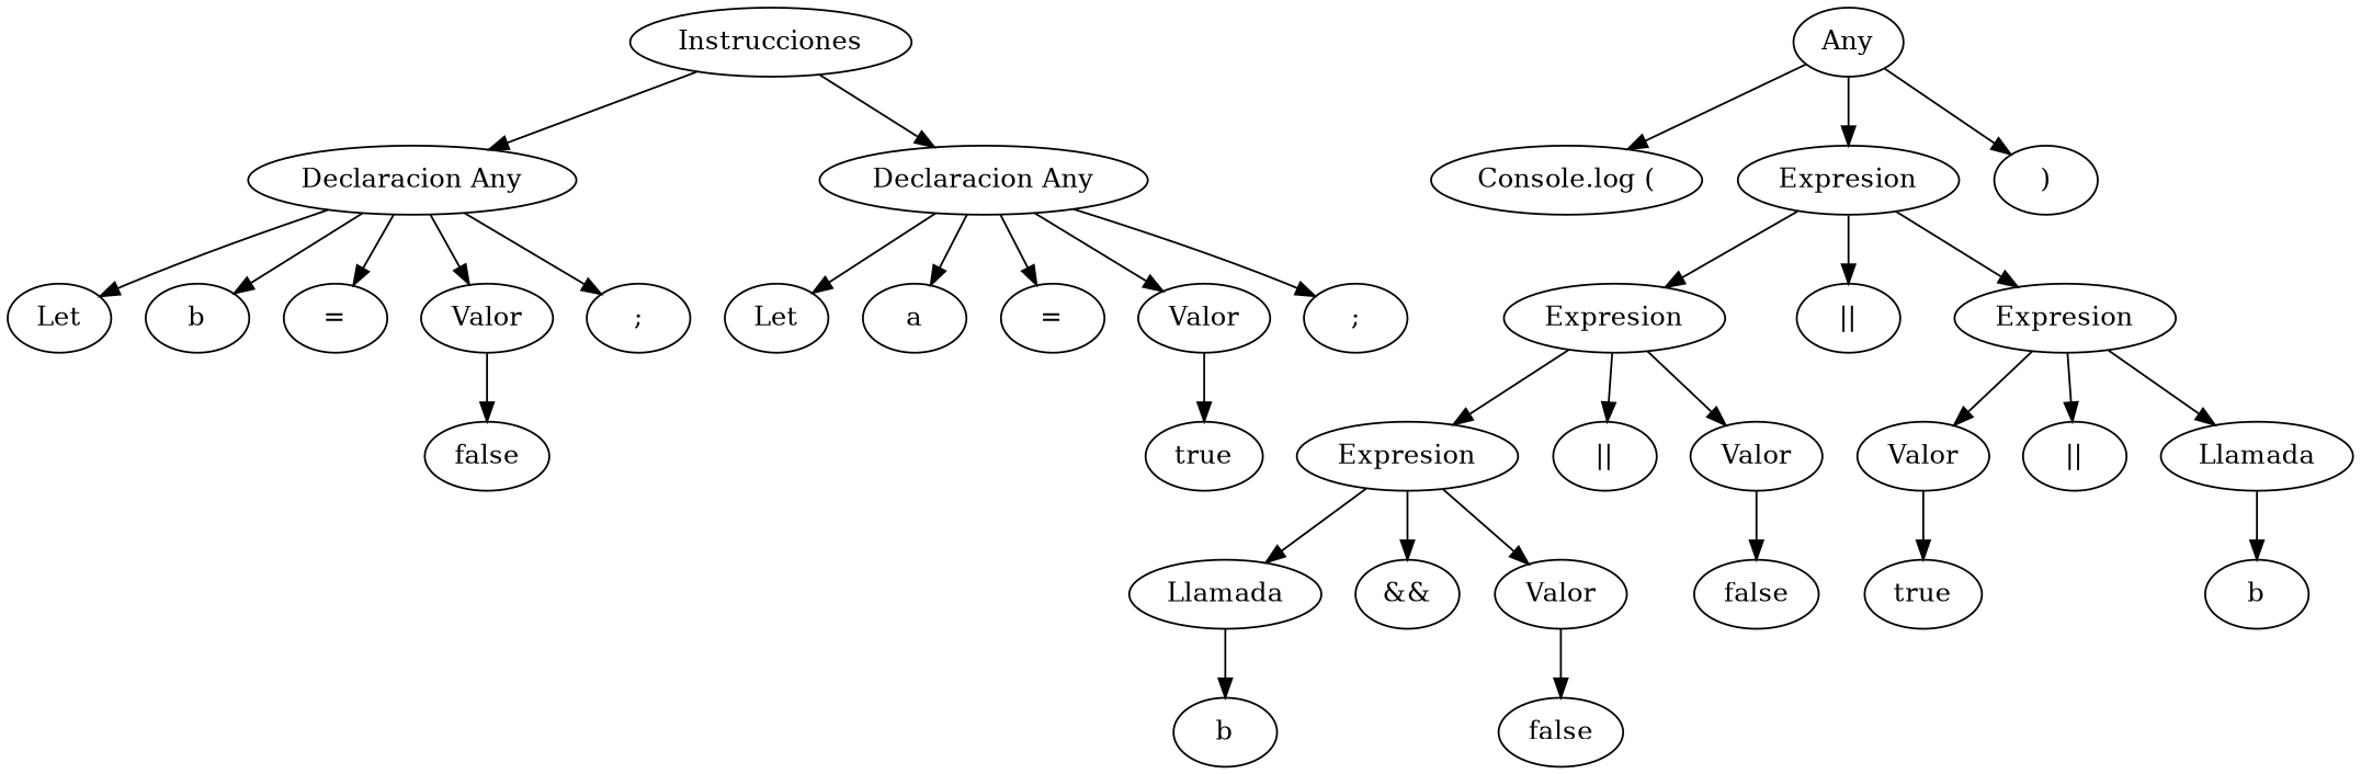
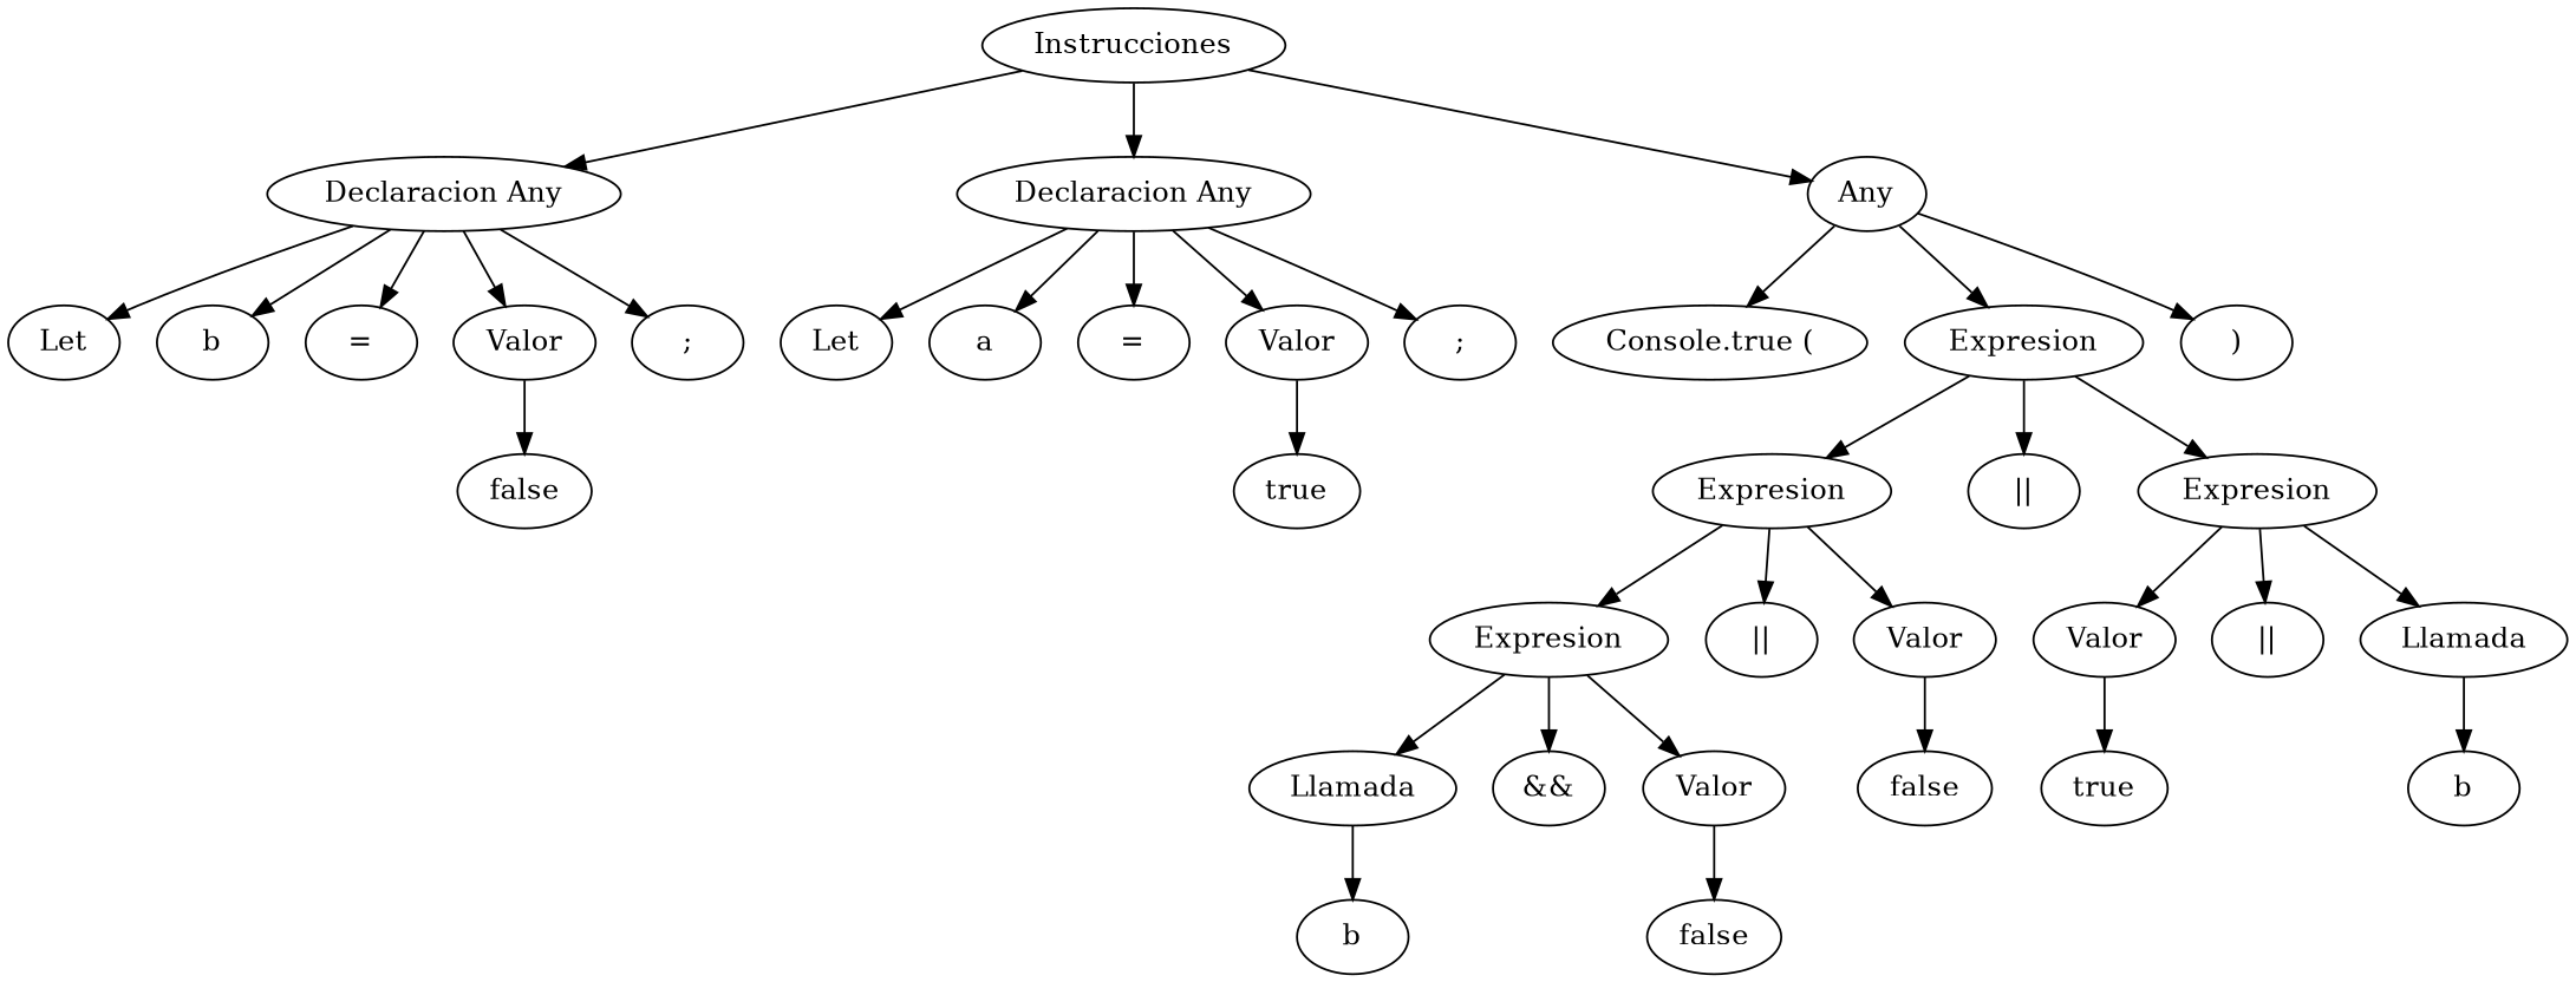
  digraph {
    rankdir=TB
    node [shape=oval]
    n1 [label=Instrucciones]
    n2 [label="Declaracion Any"]
    n3 [label="Declaracion Any"]
    n4 [label=Any]
    n5 [label=Let]
    n6 [label=b]
    n7 [label="="]
    n8 [label=Valor]
    n9 [label=";"]
    n10 [label=Let]
    n11 [label=a]
    n12 [label="="]
    n13 [label=Valor]
    n14 [label=";"]
-   n15 [label="Console.log ("]
+   n15 [label="Console.true ("]
    n16 [label=Expresion]
    n17 [label=")"]
    n18 [label=false]
    n19 [label=true]
    n20 [label=Expresion]
    n21 [label="||"]
    n22 [label=Expresion]
    n23 [label=Expresion]
    n24 [label="||"]
    n25 [label=Valor]
    n26 [label=Valor]
    n27 [label="||"]
    n28 [label=Llamada]
    n29 [label=Llamada]
    n30 [label="&&"]
    n31 [label=Valor]
    n32 [label=false]
    n33 [label=b]
    n34 [label=false]
    n35 [label=true]
    n36 [label=b]
    n1 -> n2
    n1 -> n3
+   n1 -> n4
    n2 -> n5
    n2 -> n6
    n2 -> n7
    n2 -> n8
    n2 -> n9
    n3 -> n10
    n3 -> n11
    n3 -> n12
    n3 -> n13
    n3 -> n14
    n4 -> n15
    n4 -> n16
    n4 -> n17
    n8 -> n18
    n13 -> n19
    n16 -> n20
    n16 -> n21
    n16 -> n22
    n20 -> n23
    n20 -> n24
    n20 -> n25
    n22 -> n26
    n22 -> n27
    n22 -> n28
    n23 -> n29
    n23 -> n30
    n23 -> n31
    n25 -> n32
    n26 -> n35
    n28 -> n36
    n29 -> n33
    n31 -> n34
  }
